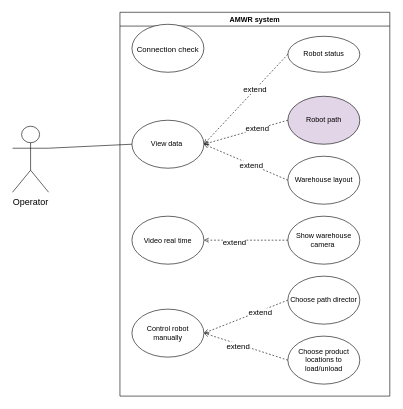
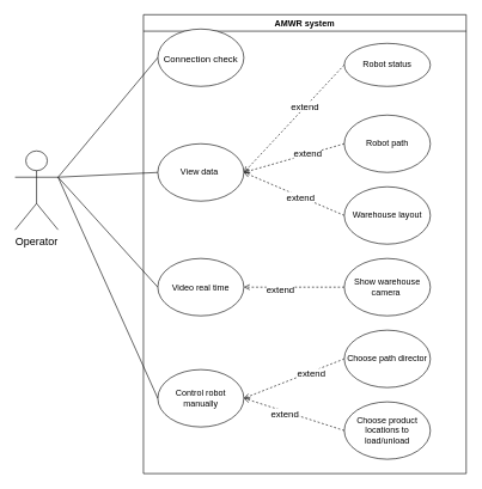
  <mxCell id="0" />
  <mxCell id="1" parent="0" />
  <mxCell id="2" value="&lt;font style=&quot;font-size: 15px;&quot;&gt;Operator&lt;/font&gt;" style="shape=umlActor;verticalLabelPosition=bottom;verticalAlign=top;html=1;outlineConnect=0;" vertex="1" parent="1"><mxGeometry x="20" y="210" width="60" height="110" as="geometry" /></mxCell>
  <mxCell id="3" value="AMWR system" style="swimlane;" vertex="1" parent="1"><mxGeometry x="199" y="20" width="450" height="640" as="geometry" /></mxCell>
  <mxCell id="4" value="Choose product locations to load/unload" style="ellipse;whiteSpace=wrap;html=1;" vertex="1" parent="3"><mxGeometry x="280" y="540" width="120" height="80" as="geometry" /></mxCell>
  <mxCell id="5" value="Robot status" style="ellipse;whiteSpace=wrap;html=1;" vertex="1" parent="3"><mxGeometry x="280" y="40" width="120" height="60" as="geometry" /></mxCell>
  <mxCell id="6" style="edgeStyle=none;rounded=0;orthogonalLoop=1;jettySize=auto;html=1;exitX=0;exitY=0.5;exitDx=0;exitDy=0;entryX=1;entryY=0.5;entryDx=0;entryDy=0;fontSize=13;endArrow=open;endFill=0;dashed=1;" edge="1" parent="3" source="8" target="16"><mxGeometry relative="1" as="geometry" /></mxCell>
  <mxCell id="7" value="extend" style="edgeLabel;html=1;align=center;verticalAlign=middle;resizable=0;points=[];fontSize=13;" vertex="1" connectable="0" parent="6"><mxGeometry x="-0.131" y="1" relative="1" as="geometry"><mxPoint as="offset" /></mxGeometry></mxCell>
  <mxCell id="8" value="Warehouse layout" style="ellipse;whiteSpace=wrap;html=1;" vertex="1" parent="3"><mxGeometry x="280" y="240" width="120" height="80" as="geometry" /></mxCell>
  <mxCell id="9" style="edgeStyle=none;rounded=0;orthogonalLoop=1;jettySize=auto;html=1;exitX=0;exitY=0.5;exitDx=0;exitDy=0;fontSize=13;endArrow=open;endFill=0;dashed=1;" edge="1" parent="3" source="11" target="15"><mxGeometry relative="1" as="geometry" /></mxCell>
  <mxCell id="10" value="extend" style="edgeLabel;html=1;align=center;verticalAlign=middle;resizable=0;points=[];fontSize=13;" vertex="1" connectable="0" parent="9"><mxGeometry x="0.29" y="3" relative="1" as="geometry"><mxPoint as="offset" /></mxGeometry></mxCell>
  <mxCell id="11" value="Show warehouse camera&amp;nbsp;" style="ellipse;whiteSpace=wrap;html=1;" vertex="1" parent="3"><mxGeometry x="280" y="340" width="120" height="80" as="geometry" /></mxCell>
  <mxCell id="12" value="Control robot manually" style="ellipse;whiteSpace=wrap;html=1;" vertex="1" parent="3"><mxGeometry x="20" y="495" width="120" height="80" as="geometry" /></mxCell>
- <mxCell id="13" value="Robot path" style="ellipse;whiteSpace=wrap;html=1;fillColor=#e1d5e7;" vertex="1" parent="3"><mxGeometry x="280" y="140" width="120" height="80" as="geometry" /></mxCell>
+ <mxCell id="13" value="Robot path" style="ellipse;whiteSpace=wrap;html=1;" vertex="1" parent="3"><mxGeometry x="280" y="140" width="120" height="80" as="geometry" /></mxCell>
  <mxCell id="14" value="&lt;font style=&quot;font-size: 13px;&quot;&gt;Connection check&lt;/font&gt;" style="ellipse;whiteSpace=wrap;html=1;fontSize=15;" vertex="1" parent="3"><mxGeometry x="20" y="20" width="120" height="80" as="geometry" /></mxCell>
  <mxCell id="15" value="&lt;font style=&quot;font-size: 12px;&quot;&gt;Video real time&lt;/font&gt;" style="ellipse;whiteSpace=wrap;html=1;fontSize=15;" vertex="1" parent="3"><mxGeometry x="20" y="340" width="120" height="80" as="geometry" /></mxCell>
  <mxCell id="16" value="View data&amp;nbsp;" style="ellipse;whiteSpace=wrap;html=1;" vertex="1" parent="3"><mxGeometry x="20" y="180" width="120" height="80" as="geometry" /></mxCell>
  <mxCell id="17" style="edgeStyle=none;rounded=0;orthogonalLoop=1;jettySize=auto;html=1;exitX=0;exitY=0.5;exitDx=0;exitDy=0;fontSize=13;endArrow=open;endFill=0;entryX=1;entryY=0.5;entryDx=0;entryDy=0;dashed=1;" edge="1" parent="3" source="5" target="16"><mxGeometry relative="1" as="geometry"><mxPoint x="240" y="120" as="targetPoint" /></mxGeometry></mxCell>
  <mxCell id="18" value="extend" style="edgeLabel;html=1;align=center;verticalAlign=middle;resizable=0;points=[];fontSize=13;" vertex="1" connectable="0" parent="17"><mxGeometry x="-0.219" y="-1" relative="1" as="geometry"><mxPoint as="offset" /></mxGeometry></mxCell>
  <mxCell id="19" style="edgeStyle=none;rounded=0;orthogonalLoop=1;jettySize=auto;html=1;exitX=0;exitY=0.5;exitDx=0;exitDy=0;fontSize=13;endArrow=open;endFill=0;entryX=1;entryY=0.5;entryDx=0;entryDy=0;dashed=1;" edge="1" parent="3" source="13" target="16"><mxGeometry relative="1" as="geometry"><mxPoint x="141" y="230" as="targetPoint" /></mxGeometry></mxCell>
  <mxCell id="20" value="extend" style="edgeLabel;html=1;align=center;verticalAlign=middle;resizable=0;points=[];fontSize=13;" vertex="1" connectable="0" parent="19"><mxGeometry x="-0.269" y="-1" relative="1" as="geometry"><mxPoint as="offset" /></mxGeometry></mxCell>
  <mxCell id="21" style="edgeStyle=none;rounded=0;orthogonalLoop=1;jettySize=auto;html=1;exitX=0;exitY=0.5;exitDx=0;exitDy=0;entryX=1;entryY=0.5;entryDx=0;entryDy=0;fontSize=13;endArrow=open;endFill=0;dashed=1;" edge="1" parent="3" source="23" target="12"><mxGeometry relative="1" as="geometry" /></mxCell>
  <mxCell id="22" value="extend" style="edgeLabel;html=1;align=center;verticalAlign=middle;resizable=0;points=[];fontSize=13;" vertex="1" connectable="0" parent="21"><mxGeometry x="-0.329" y="2" relative="1" as="geometry"><mxPoint x="-1" as="offset" /></mxGeometry></mxCell>
  <mxCell id="23" value="Choose path director" style="ellipse;whiteSpace=wrap;html=1;" vertex="1" parent="3"><mxGeometry x="280" y="440" width="120" height="80" as="geometry" /></mxCell>
  <mxCell id="24" style="edgeStyle=none;rounded=0;orthogonalLoop=1;jettySize=auto;html=1;exitX=0;exitY=0.5;exitDx=0;exitDy=0;fontSize=13;endArrow=open;endFill=0;entryX=1;entryY=0.5;entryDx=0;entryDy=0;dashed=1;" edge="1" parent="3" source="4" target="12"><mxGeometry relative="1" as="geometry"><mxPoint x="141" y="500" as="targetPoint" /></mxGeometry></mxCell>
  <mxCell id="25" value="extend" style="edgeLabel;html=1;align=center;verticalAlign=middle;resizable=0;points=[];fontSize=13;" vertex="1" connectable="0" parent="24"><mxGeometry x="0.179" y="3" relative="1" as="geometry"><mxPoint as="offset" /></mxGeometry></mxCell>
+ <mxCell id="26" style="edgeStyle=none;rounded=0;orthogonalLoop=1;jettySize=auto;html=1;exitX=0;exitY=0.5;exitDx=0;exitDy=0;entryX=1;entryY=0.333;entryDx=0;entryDy=0;entryPerimeter=0;fontSize=13;endArrow=none;endFill=0;" edge="1" parent="1" source="14" target="2"><mxGeometry relative="1" as="geometry" /></mxCell>
  <mxCell id="27" style="edgeStyle=none;rounded=0;orthogonalLoop=1;jettySize=auto;html=1;exitX=0;exitY=0.5;exitDx=0;exitDy=0;entryX=1;entryY=0.333;entryDx=0;entryDy=0;entryPerimeter=0;fontSize=13;endArrow=none;endFill=0;" edge="1" parent="1" source="16" target="2"><mxGeometry relative="1" as="geometry" /></mxCell>
+ <mxCell id="28" style="edgeStyle=none;rounded=0;orthogonalLoop=1;jettySize=auto;html=1;exitX=0;exitY=0.5;exitDx=0;exitDy=0;fontSize=13;endArrow=none;endFill=0;entryX=1;entryY=0.333;entryDx=0;entryDy=0;entryPerimeter=0;" edge="1" parent="1" source="15" target="2"><mxGeometry relative="1" as="geometry"><mxPoint x="100" y="250" as="targetPoint" /></mxGeometry></mxCell>
+ <mxCell id="29" style="edgeStyle=none;rounded=0;orthogonalLoop=1;jettySize=auto;html=1;exitX=0;exitY=0.5;exitDx=0;exitDy=0;entryX=1;entryY=0.333;entryDx=0;entryDy=0;entryPerimeter=0;fontSize=13;endArrow=none;endFill=0;" edge="1" parent="1" source="12" target="2"><mxGeometry relative="1" as="geometry" /></mxCell>
